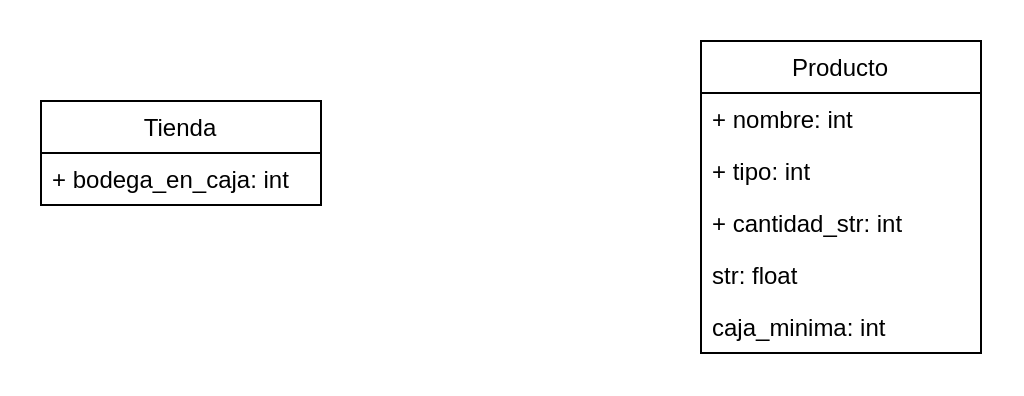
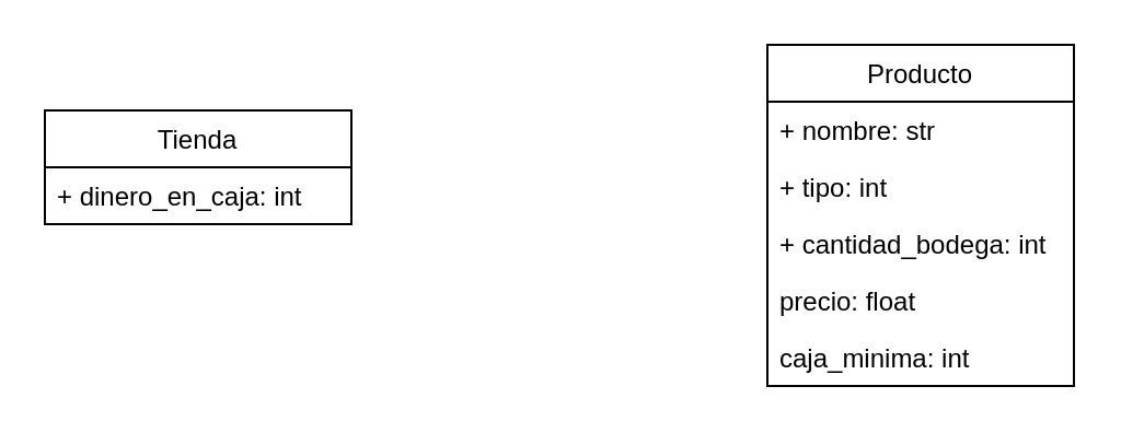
  <mxCell id="0" />
  <mxCell id="1" parent="0" />
  <mxCell id="2" value="Tienda" style="swimlane;fontStyle=0;childLayout=stackLayout;horizontal=1;startSize=26;fillColor=none;horizontalStack=0;resizeParent=1;resizeParentMax=0;resizeLast=0;collapsible=1;marginBottom=0;" vertex="1" parent="1"><mxGeometry x="20" y="50" width="140" height="52" as="geometry" /></mxCell>
- <mxCell id="3" value="+ bodega_en_caja: int" style="text;strokeColor=none;fillColor=none;align=left;verticalAlign=top;spacingLeft=4;spacingRight=4;overflow=hidden;rotatable=0;points=[[0,0.5],[1,0.5]];portConstraint=eastwest;" vertex="1" parent="2"><mxGeometry y="26" width="140" height="26" as="geometry" /></mxCell>
+ <mxCell id="3" value="+ dinero_en_caja: int" style="text;strokeColor=none;fillColor=none;align=left;verticalAlign=top;spacingLeft=4;spacingRight=4;overflow=hidden;rotatable=0;points=[[0,0.5],[1,0.5]];portConstraint=eastwest;" vertex="1" parent="2"><mxGeometry y="26" width="140" height="26" as="geometry" /></mxCell>
  <mxCell id="4" value="Producto" style="swimlane;fontStyle=0;childLayout=stackLayout;horizontal=1;startSize=26;fillColor=none;horizontalStack=0;resizeParent=1;resizeParentMax=0;resizeLast=0;collapsible=1;marginBottom=0;" vertex="1" parent="1"><mxGeometry x="350" y="20" width="140" height="156" as="geometry" /></mxCell>
- <mxCell id="5" value="+ nombre: int" style="text;strokeColor=none;fillColor=none;align=left;verticalAlign=top;spacingLeft=4;spacingRight=4;overflow=hidden;rotatable=0;points=[[0,0.5],[1,0.5]];portConstraint=eastwest;" vertex="1" parent="4"><mxGeometry y="26" width="140" height="26" as="geometry" /></mxCell>
+ <mxCell id="5" value="+ nombre: str" style="text;strokeColor=none;fillColor=none;align=left;verticalAlign=top;spacingLeft=4;spacingRight=4;overflow=hidden;rotatable=0;points=[[0,0.5],[1,0.5]];portConstraint=eastwest;" vertex="1" parent="4"><mxGeometry y="26" width="140" height="26" as="geometry" /></mxCell>
  <mxCell id="6" value="+ tipo: int" style="text;strokeColor=none;fillColor=none;align=left;verticalAlign=top;spacingLeft=4;spacingRight=4;overflow=hidden;rotatable=0;points=[[0,0.5],[1,0.5]];portConstraint=eastwest;" vertex="1" parent="4"><mxGeometry y="52" width="140" height="26" as="geometry" /></mxCell>
- <mxCell id="7" value="+ cantidad_str: int" style="text;strokeColor=none;fillColor=none;align=left;verticalAlign=top;spacingLeft=4;spacingRight=4;overflow=hidden;rotatable=0;points=[[0,0.5],[1,0.5]];portConstraint=eastwest;" vertex="1" parent="4"><mxGeometry y="78" width="140" height="26" as="geometry" /></mxCell>
- <mxCell id="8" value="str: float" style="text;strokeColor=none;fillColor=none;align=left;verticalAlign=top;spacingLeft=4;spacingRight=4;overflow=hidden;rotatable=0;points=[[0,0.5],[1,0.5]];portConstraint=eastwest;" vertex="1" parent="4"><mxGeometry y="104" width="140" height="26" as="geometry" /></mxCell>
+ <mxCell id="7" value="+ cantidad_bodega: int" style="text;strokeColor=none;fillColor=none;align=left;verticalAlign=top;spacingLeft=4;spacingRight=4;overflow=hidden;rotatable=0;points=[[0,0.5],[1,0.5]];portConstraint=eastwest;" vertex="1" parent="4"><mxGeometry y="78" width="140" height="26" as="geometry" /></mxCell>
+ <mxCell id="8" value="precio: float" style="text;strokeColor=none;fillColor=none;align=left;verticalAlign=top;spacingLeft=4;spacingRight=4;overflow=hidden;rotatable=0;points=[[0,0.5],[1,0.5]];portConstraint=eastwest;" vertex="1" parent="4"><mxGeometry y="104" width="140" height="26" as="geometry" /></mxCell>
  <mxCell id="9" value="caja_minima: int" style="text;strokeColor=none;fillColor=none;align=left;verticalAlign=top;spacingLeft=4;spacingRight=4;overflow=hidden;rotatable=0;points=[[0,0.5],[1,0.5]];portConstraint=eastwest;" vertex="1" parent="4"><mxGeometry y="130" width="140" height="26" as="geometry" /></mxCell>
